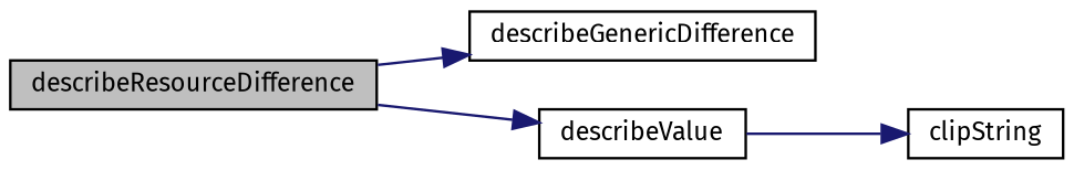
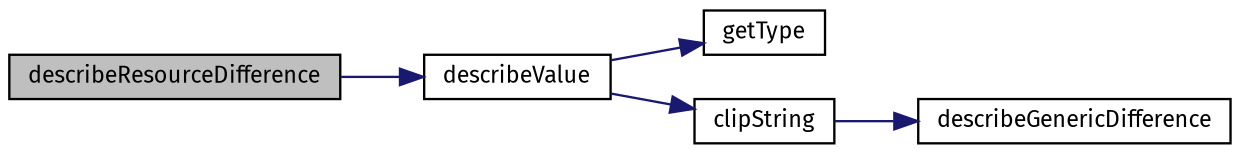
  digraph {
    fontname="Fira Sans"
    rankdir=LR
    node [color=black fillcolor=white fontname="Fira Sans" fontsize=10 shape=record style=filled]
    edge [color=midnightblue fontname="Fira Sans" fontsize=10 labelfontname=Helvetica labelfontsize=10 style=solid]
    n1 [fillcolor=grey75 fontcolor=black height=0.2 label=describeResourceDifference width=0.4]
    n2 [height=0.2 label=describeGenericDifference width=0.4]
    n3 [height=0.2 label=describeValue width=0.4]
+   n4 [height=0.2 label=getType width=0.4]
    n5 [height=0.2 label=clipString width=0.4]
-   n1 -> n2
+   n5 -> n2
    n1 -> n3
+   n3 -> n4
    n3 -> n5
  }
